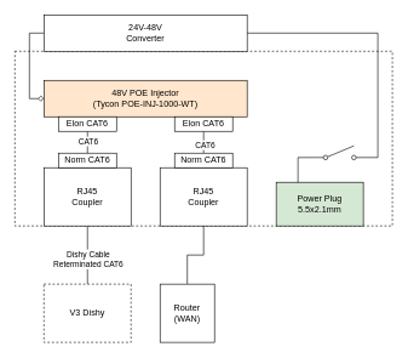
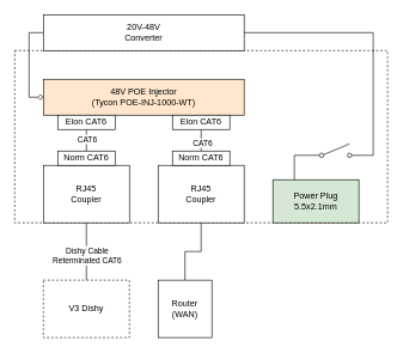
  <mxCell id="0" />
  <mxCell id="1" parent="0" />
  <mxCell id="2" value="" style="rounded=0;whiteSpace=wrap;html=1;dashed=1;" parent="1" vertex="1"><mxGeometry x="20" y="70" width="520" height="240" as="geometry" /></mxCell>
  <mxCell id="3" style="edgeStyle=orthogonalEdgeStyle;rounded=0;orthogonalLoop=1;jettySize=auto;html=1;exitX=0.5;exitY=1;exitDx=0;exitDy=0;entryX=0.5;entryY=0;entryDx=0;entryDy=0;endArrow=none;endFill=0;" parent="1" source="5" target="20" edge="1"><mxGeometry relative="1" as="geometry" /></mxCell>
  <mxCell id="4" value="Dishy Cable&lt;br&gt;Reterminated CAT6" style="edgeLabel;html=1;align=center;verticalAlign=middle;resizable=0;points=[];" parent="3" vertex="1" connectable="0"><mxGeometry x="0.118" relative="1" as="geometry"><mxPoint as="offset" /></mxGeometry></mxCell>
  <mxCell id="5" value="RJ45&lt;br&gt;Coupler" style="rounded=0;whiteSpace=wrap;html=1;" parent="1" vertex="1"><mxGeometry x="60" y="230" width="120" height="80" as="geometry" /></mxCell>
  <mxCell id="6" value="RJ45&lt;br&gt;Coupler" style="rounded=0;whiteSpace=wrap;html=1;" parent="1" vertex="1"><mxGeometry x="220" y="230" width="120" height="80" as="geometry" /></mxCell>
  <mxCell id="7" value="48V POE Injector&lt;br&gt;(Tycon POE-INJ-1000-WT)" style="rounded=0;whiteSpace=wrap;html=1;fillColor=#ffe6cc;" parent="1" vertex="1"><mxGeometry x="60" y="110" width="280" height="50" as="geometry" /></mxCell>
  <mxCell id="8" style="edgeStyle=orthogonalEdgeStyle;rounded=0;orthogonalLoop=1;jettySize=auto;html=1;exitX=0;exitY=0.5;exitDx=0;exitDy=0;entryX=0;entryY=0.5;entryDx=0;entryDy=0;endArrow=diamond;endFill=0;" parent="1" source="9" target="7" edge="1"><mxGeometry relative="1" as="geometry" /></mxCell>
- <mxCell id="9" value="24V-48V&lt;br&gt;Converter" style="rounded=0;whiteSpace=wrap;html=1;" parent="1" vertex="1"><mxGeometry x="60" y="20" width="280" height="50" as="geometry" /></mxCell>
+ <mxCell id="9" value="20V-48V&lt;br&gt;Converter" style="rounded=0;whiteSpace=wrap;html=1;" parent="1" vertex="1"><mxGeometry x="60" y="20" width="280" height="50" as="geometry" /></mxCell>
  <mxCell id="10" value="Norm CAT6" style="rounded=0;whiteSpace=wrap;html=1;" parent="1" vertex="1"><mxGeometry x="80" y="210" width="80" height="20" as="geometry" /></mxCell>
  <mxCell id="11" style="edgeStyle=orthogonalEdgeStyle;rounded=0;orthogonalLoop=1;jettySize=auto;html=1;exitX=0.5;exitY=1;exitDx=0;exitDy=0;entryX=0.5;entryY=0;entryDx=0;entryDy=0;endArrow=none;endFill=0;" parent="1" source="13" target="10" edge="1"><mxGeometry relative="1" as="geometry" /></mxCell>
  <mxCell id="12" value="CAT6" style="edgeLabel;html=1;align=center;verticalAlign=middle;resizable=0;points=[];" parent="11" vertex="1" connectable="0"><mxGeometry x="-0.148" relative="1" as="geometry"><mxPoint as="offset" /></mxGeometry></mxCell>
  <mxCell id="13" value="Elon CAT6" style="rounded=0;whiteSpace=wrap;html=1;" parent="1" vertex="1"><mxGeometry x="80" y="160" width="80" height="20" as="geometry" /></mxCell>
  <mxCell id="14" style="edgeStyle=orthogonalEdgeStyle;rounded=0;orthogonalLoop=1;jettySize=auto;html=1;exitX=0.5;exitY=0;exitDx=0;exitDy=0;entryX=0.5;entryY=1;entryDx=0;entryDy=0;endArrow=none;endFill=0;" parent="1" source="16" target="17" edge="1"><mxGeometry relative="1" as="geometry" /></mxCell>
  <mxCell id="15" value="CAT6" style="edgeLabel;html=1;align=center;verticalAlign=middle;resizable=0;points=[];" parent="14" vertex="1" connectable="0"><mxGeometry x="-0.174" y="-1" relative="1" as="geometry"><mxPoint as="offset" /></mxGeometry></mxCell>
  <mxCell id="16" value="Norm CAT6" style="rounded=0;whiteSpace=wrap;html=1;" parent="1" vertex="1"><mxGeometry x="240" y="210" width="80" height="20" as="geometry" /></mxCell>
  <mxCell id="17" value="Elon CAT6" style="rounded=0;whiteSpace=wrap;html=1;" parent="1" vertex="1"><mxGeometry x="240" y="160" width="80" height="20" as="geometry" /></mxCell>
  <mxCell id="18" style="edgeStyle=orthogonalEdgeStyle;rounded=0;orthogonalLoop=1;jettySize=auto;html=1;exitX=0.5;exitY=0;exitDx=0;exitDy=0;endArrow=none;endFill=0;" parent="1" source="19" target="6" edge="1"><mxGeometry relative="1" as="geometry" /></mxCell>
  <mxCell id="19" value="Router (WAN)" style="rounded=0;whiteSpace=wrap;html=1;" parent="1" vertex="1"><mxGeometry x="220" y="390" width="75" height="80" as="geometry" /></mxCell>
  <mxCell id="20" value="V3 Dishy" style="rounded=0;whiteSpace=wrap;html=1;dashed=1;" parent="1" vertex="1"><mxGeometry x="60" y="390" width="120" height="80" as="geometry" /></mxCell>
  <mxCell id="21" value="Power Plug&lt;br&gt;5.5x2.1mm" style="rounded=0;whiteSpace=wrap;html=1;fillColor=#d5e8d4;" parent="1" vertex="1"><mxGeometry x="380" y="250" width="120" height="60" as="geometry" /></mxCell>
  <mxCell id="22" style="edgeStyle=orthogonalEdgeStyle;rounded=0;orthogonalLoop=1;jettySize=auto;html=1;exitX=0;exitY=0.8;exitDx=0;exitDy=0;entryX=0.25;entryY=0;entryDx=0;entryDy=0;endArrow=none;endFill=0;" parent="1" source="24" target="21" edge="1"><mxGeometry relative="1" as="geometry" /></mxCell>
  <mxCell id="23" style="edgeStyle=orthogonalEdgeStyle;rounded=0;orthogonalLoop=1;jettySize=auto;html=1;exitX=1;exitY=0.8;exitDx=0;exitDy=0;entryX=1;entryY=0.5;entryDx=0;entryDy=0;endArrow=none;endFill=0;" parent="1" source="24" target="9" edge="1"><mxGeometry relative="1" as="geometry"><Array as="points"><mxPoint x="520" y="216" /><mxPoint x="520" y="45" /></Array></mxGeometry></mxCell>
  <mxCell id="24" value="" style="shape=mxgraph.electrical.electro-mechanical.singleSwitch;aspect=fixed;elSwitchState=off;" parent="1" vertex="1"><mxGeometry x="430" y="200" width="75" height="20" as="geometry" /></mxCell>
